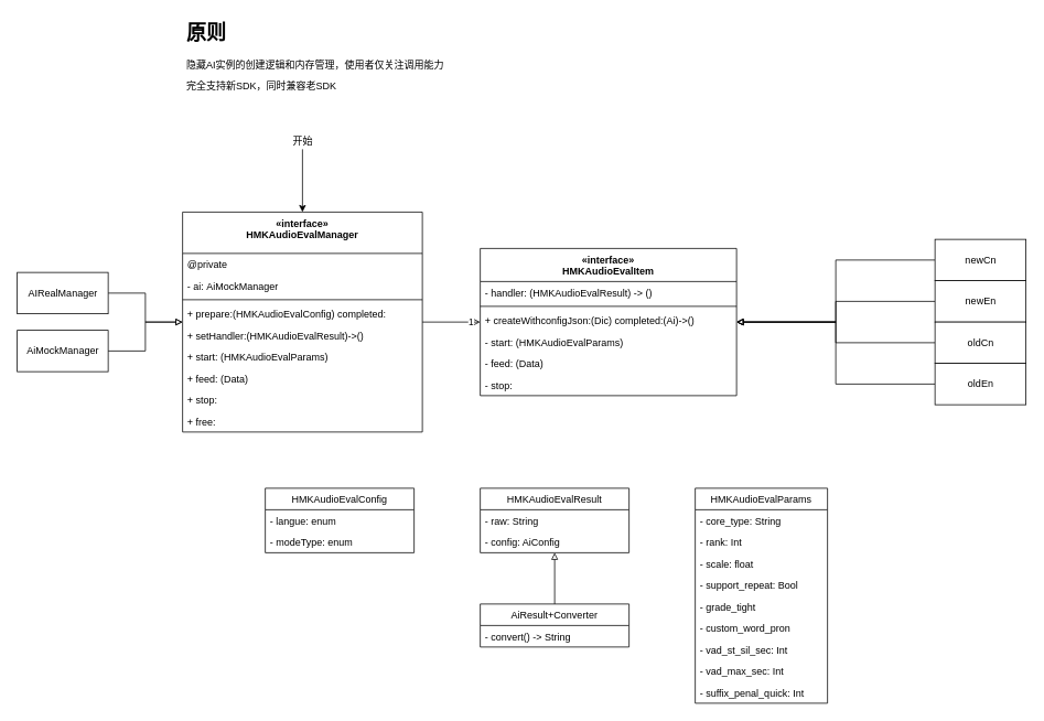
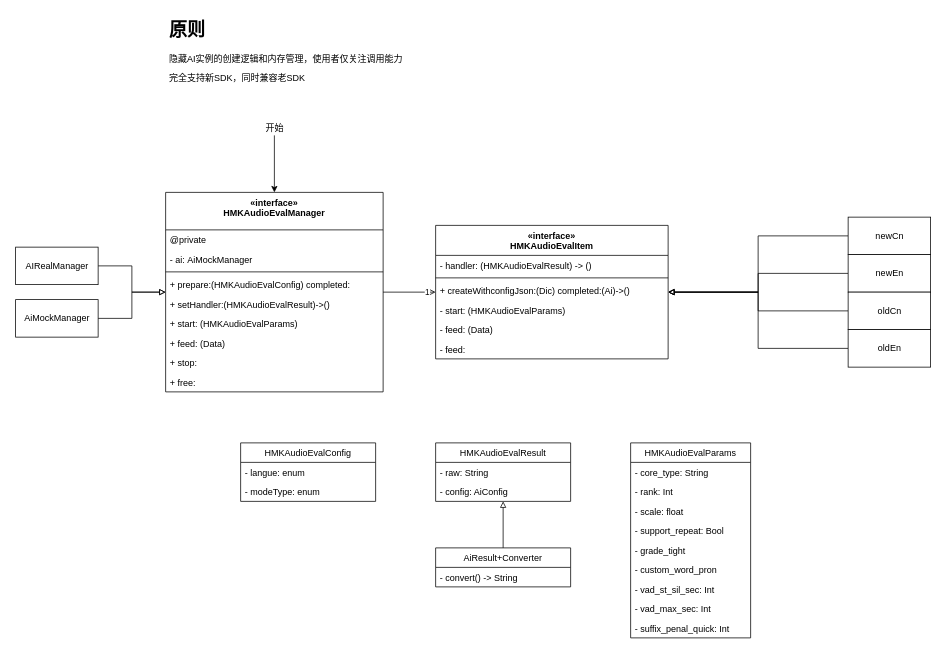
  <mxCell id="0" />
  <mxCell id="1" parent="0" />
  <mxCell id="2" style="edgeStyle=orthogonalEdgeStyle;rounded=0;orthogonalLoop=1;jettySize=auto;html=1;endArrow=block;endFill=0;" parent="1" source="3" target="17" edge="1"><mxGeometry relative="1" as="geometry" /></mxCell>
  <mxCell id="3" value="AiMockManager" style="html=1;shadow=0;" parent="1" vertex="1"><mxGeometry x="20" y="399" width="110" height="50" as="geometry" /></mxCell>
  <mxCell id="4" style="edgeStyle=orthogonalEdgeStyle;rounded=0;orthogonalLoop=1;jettySize=auto;html=1;endArrow=block;endFill=0;" parent="1" source="5" target="17" edge="1"><mxGeometry relative="1" as="geometry" /></mxCell>
  <mxCell id="5" value="AIRealManager" style="html=1;shadow=0;" parent="1" vertex="1"><mxGeometry x="20" y="329" width="110" height="50" as="geometry" /></mxCell>
  <mxCell id="6" value="&lt;h1&gt;原则&lt;/h1&gt;&lt;p&gt;隐藏AI实例的创建逻辑和内存管理，使用者仅关注调用能力&lt;/p&gt;&lt;p&gt;完全支持新SDK，同时兼容老SDK&lt;/p&gt;" style="text;html=1;strokeColor=none;fillColor=none;spacing=5;spacingTop=-20;whiteSpace=wrap;overflow=hidden;rounded=0;shadow=0;" parent="1" vertex="1"><mxGeometry x="220" y="20" width="360" height="100" as="geometry" /></mxCell>
  <mxCell id="7" style="edgeStyle=orthogonalEdgeStyle;rounded=0;orthogonalLoop=1;jettySize=auto;html=1;endArrow=block;endFill=0;" parent="1" source="8" target="27" edge="1"><mxGeometry relative="1" as="geometry" /></mxCell>
  <mxCell id="8" value="newCn" style="html=1;shadow=0;" parent="1" vertex="1"><mxGeometry x="1130" y="289" width="110" height="50" as="geometry" /></mxCell>
  <mxCell id="9" style="edgeStyle=orthogonalEdgeStyle;rounded=0;orthogonalLoop=1;jettySize=auto;html=1;endArrow=block;endFill=0;" parent="1" source="10" target="27" edge="1"><mxGeometry relative="1" as="geometry" /></mxCell>
  <mxCell id="10" value="newEn" style="html=1;shadow=0;" parent="1" vertex="1"><mxGeometry x="1130" y="339" width="110" height="50" as="geometry" /></mxCell>
  <mxCell id="11" style="edgeStyle=orthogonalEdgeStyle;rounded=0;orthogonalLoop=1;jettySize=auto;html=1;endArrow=block;endFill=0;" parent="1" source="12" target="27" edge="1"><mxGeometry relative="1" as="geometry" /></mxCell>
  <mxCell id="12" value="oldCn" style="html=1;shadow=0;" parent="1" vertex="1"><mxGeometry x="1130" y="389" width="110" height="50" as="geometry" /></mxCell>
  <mxCell id="13" style="edgeStyle=orthogonalEdgeStyle;rounded=0;orthogonalLoop=1;jettySize=auto;html=1;endArrow=block;endFill=0;" parent="1" source="14" target="27" edge="1"><mxGeometry relative="1" as="geometry" /></mxCell>
  <mxCell id="14" value="oldEn" style="html=1;shadow=0;" parent="1" vertex="1"><mxGeometry x="1130" y="439" width="110" height="50" as="geometry" /></mxCell>
  <mxCell id="15" style="edgeStyle=orthogonalEdgeStyle;rounded=0;orthogonalLoop=1;jettySize=auto;html=1;endArrow=open;endFill=0;" parent="1" source="17" target="27" edge="1"><mxGeometry relative="1" as="geometry" /></mxCell>
  <mxCell id="16" value="1" style="edgeLabel;html=1;align=center;verticalAlign=middle;resizable=0;points=[];" parent="15" vertex="1" connectable="0"><mxGeometry x="0.652" y="1" relative="1" as="geometry"><mxPoint as="offset" /></mxGeometry></mxCell>
  <mxCell id="17" value="«interface»&#10;HMKAudioEvalManager" style="swimlane;fontStyle=1;align=center;verticalAlign=top;childLayout=stackLayout;horizontal=1;startSize=50;horizontalStack=0;resizeParent=1;resizeParentMax=0;resizeLast=0;collapsible=1;marginBottom=0;" parent="1" vertex="1"><mxGeometry x="220" y="256" width="290" height="266" as="geometry" /></mxCell>
  <mxCell id="18" value="@private" style="text;strokeColor=none;fillColor=none;align=left;verticalAlign=top;spacingLeft=4;spacingRight=4;overflow=hidden;rotatable=0;points=[[0,0.5],[1,0.5]];portConstraint=eastwest;" parent="17" vertex="1"><mxGeometry y="50" width="290" height="26" as="geometry" /></mxCell>
  <mxCell id="19" value="- ai: AiMockManager" style="text;strokeColor=none;fillColor=none;align=left;verticalAlign=top;spacingLeft=4;spacingRight=4;overflow=hidden;rotatable=0;points=[[0,0.5],[1,0.5]];portConstraint=eastwest;" parent="17" vertex="1"><mxGeometry y="76" width="290" height="26" as="geometry" /></mxCell>
  <mxCell id="20" value="" style="line;strokeWidth=1;fillColor=none;align=left;verticalAlign=middle;spacingTop=-1;spacingLeft=3;spacingRight=3;rotatable=0;labelPosition=right;points=[];portConstraint=eastwest;" parent="17" vertex="1"><mxGeometry y="102" width="290" height="8" as="geometry" /></mxCell>
  <mxCell id="21" value="+ prepare:(HMKAudioEvalConfig) completed:" style="text;strokeColor=none;fillColor=none;align=left;verticalAlign=top;spacingLeft=4;spacingRight=4;overflow=hidden;rotatable=0;points=[[0,0.5],[1,0.5]];portConstraint=eastwest;shadow=0;" parent="17" vertex="1"><mxGeometry y="110" width="290" height="26" as="geometry" /></mxCell>
  <mxCell id="22" value="+ setHandler:(HMKAudioEvalResult)-&gt;()" style="text;strokeColor=none;fillColor=none;align=left;verticalAlign=top;spacingLeft=4;spacingRight=4;overflow=hidden;rotatable=0;points=[[0,0.5],[1,0.5]];portConstraint=eastwest;shadow=0;" parent="17" vertex="1"><mxGeometry y="136" width="290" height="26" as="geometry" /></mxCell>
  <mxCell id="23" value="+ start: (HMKAudioEvalParams)" style="text;strokeColor=none;fillColor=none;align=left;verticalAlign=top;spacingLeft=4;spacingRight=4;overflow=hidden;rotatable=0;points=[[0,0.5],[1,0.5]];portConstraint=eastwest;shadow=0;" parent="17" vertex="1"><mxGeometry y="162" width="290" height="26" as="geometry" /></mxCell>
  <mxCell id="24" value="+ feed: (Data)" style="text;strokeColor=none;fillColor=none;align=left;verticalAlign=top;spacingLeft=4;spacingRight=4;overflow=hidden;rotatable=0;points=[[0,0.5],[1,0.5]];portConstraint=eastwest;shadow=0;" parent="17" vertex="1"><mxGeometry y="188" width="290" height="26" as="geometry" /></mxCell>
  <mxCell id="25" value="+ stop: " style="text;strokeColor=none;fillColor=none;align=left;verticalAlign=top;spacingLeft=4;spacingRight=4;overflow=hidden;rotatable=0;points=[[0,0.5],[1,0.5]];portConstraint=eastwest;shadow=0;" parent="17" vertex="1"><mxGeometry y="214" width="290" height="26" as="geometry" /></mxCell>
  <mxCell id="26" value="+ free: " style="text;strokeColor=none;fillColor=none;align=left;verticalAlign=top;spacingLeft=4;spacingRight=4;overflow=hidden;rotatable=0;points=[[0,0.5],[1,0.5]];portConstraint=eastwest;shadow=0;" parent="17" vertex="1"><mxGeometry y="240" width="290" height="26" as="geometry" /></mxCell>
  <mxCell id="27" value="«interface»&#10;HMKAudioEvalItem" style="swimlane;fontStyle=1;align=center;verticalAlign=top;childLayout=stackLayout;horizontal=1;startSize=40;horizontalStack=0;resizeParent=1;resizeParentMax=0;resizeLast=0;collapsible=1;marginBottom=0;shadow=0;" parent="1" vertex="1"><mxGeometry x="580" y="300" width="310" height="178" as="geometry" /></mxCell>
  <mxCell id="28" value="- handler: (HMKAudioEvalResult) -&gt; ()" style="text;strokeColor=none;fillColor=none;align=left;verticalAlign=top;spacingLeft=4;spacingRight=4;overflow=hidden;rotatable=0;points=[[0,0.5],[1,0.5]];portConstraint=eastwest;" parent="27" vertex="1"><mxGeometry y="40" width="310" height="26" as="geometry" /></mxCell>
  <mxCell id="29" value="" style="line;strokeWidth=1;fillColor=none;align=left;verticalAlign=middle;spacingTop=-1;spacingLeft=3;spacingRight=3;rotatable=0;labelPosition=right;points=[];portConstraint=eastwest;" parent="27" vertex="1"><mxGeometry y="66" width="310" height="8" as="geometry" /></mxCell>
  <mxCell id="30" value="+ createWithconfigJson:(Dic) completed:(Ai)-&gt;()" style="text;strokeColor=none;fillColor=none;align=left;verticalAlign=top;spacingLeft=4;spacingRight=4;overflow=hidden;rotatable=0;points=[[0,0.5],[1,0.5]];portConstraint=eastwest;" parent="27" vertex="1"><mxGeometry y="74" width="310" height="26" as="geometry" /></mxCell>
  <mxCell id="31" value="- start: (HMKAudioEvalParams)" style="text;strokeColor=none;fillColor=none;align=left;verticalAlign=top;spacingLeft=4;spacingRight=4;overflow=hidden;rotatable=0;points=[[0,0.5],[1,0.5]];portConstraint=eastwest;" parent="27" vertex="1"><mxGeometry y="100" width="310" height="26" as="geometry" /></mxCell>
  <mxCell id="32" value="- feed: (Data)" style="text;strokeColor=none;fillColor=none;align=left;verticalAlign=top;spacingLeft=4;spacingRight=4;overflow=hidden;rotatable=0;points=[[0,0.5],[1,0.5]];portConstraint=eastwest;" parent="27" vertex="1"><mxGeometry y="126" width="310" height="26" as="geometry" /></mxCell>
- <mxCell id="33" value="- stop: " style="text;strokeColor=none;fillColor=none;align=left;verticalAlign=top;spacingLeft=4;spacingRight=4;overflow=hidden;rotatable=0;points=[[0,0.5],[1,0.5]];portConstraint=eastwest;" parent="27" vertex="1"><mxGeometry y="152" width="310" height="26" as="geometry" /></mxCell>
+ <mxCell id="33" value="- feed: " style="text;strokeColor=none;fillColor=none;align=left;verticalAlign=top;spacingLeft=4;spacingRight=4;overflow=hidden;rotatable=0;points=[[0,0.5],[1,0.5]];portConstraint=eastwest;" parent="27" vertex="1"><mxGeometry y="152" width="310" height="26" as="geometry" /></mxCell>
  <mxCell id="34" value="HMKAudioEvalConfig" style="swimlane;fontStyle=0;childLayout=stackLayout;horizontal=1;startSize=26;fillColor=none;horizontalStack=0;resizeParent=1;resizeParentMax=0;resizeLast=0;collapsible=1;marginBottom=0;shadow=0;" parent="1" vertex="1"><mxGeometry x="320" y="590" width="180" height="78" as="geometry" /></mxCell>
  <mxCell id="35" value="- langue: enum" style="text;strokeColor=none;fillColor=none;align=left;verticalAlign=top;spacingLeft=4;spacingRight=4;overflow=hidden;rotatable=0;points=[[0,0.5],[1,0.5]];portConstraint=eastwest;" parent="34" vertex="1"><mxGeometry y="26" width="180" height="26" as="geometry" /></mxCell>
  <mxCell id="36" value="- modeType: enum" style="text;strokeColor=none;fillColor=none;align=left;verticalAlign=top;spacingLeft=4;spacingRight=4;overflow=hidden;rotatable=0;points=[[0,0.5],[1,0.5]];portConstraint=eastwest;" parent="34" vertex="1"><mxGeometry y="52" width="180" height="26" as="geometry" /></mxCell>
  <mxCell id="37" value="HMKAudioEvalParams" style="swimlane;fontStyle=0;childLayout=stackLayout;horizontal=1;startSize=26;fillColor=none;horizontalStack=0;resizeParent=1;resizeParentMax=0;resizeLast=0;collapsible=1;marginBottom=0;shadow=0;" parent="1" vertex="1"><mxGeometry x="840" y="590" width="160" height="260" as="geometry" /></mxCell>
  <mxCell id="38" value="- core_type: String" style="text;strokeColor=none;fillColor=none;align=left;verticalAlign=top;spacingLeft=4;spacingRight=4;overflow=hidden;rotatable=0;points=[[0,0.5],[1,0.5]];portConstraint=eastwest;" parent="37" vertex="1"><mxGeometry y="26" width="160" height="26" as="geometry" /></mxCell>
  <mxCell id="39" value="- rank: Int" style="text;strokeColor=none;fillColor=none;align=left;verticalAlign=top;spacingLeft=4;spacingRight=4;overflow=hidden;rotatable=0;points=[[0,0.5],[1,0.5]];portConstraint=eastwest;" parent="37" vertex="1"><mxGeometry y="52" width="160" height="26" as="geometry" /></mxCell>
  <mxCell id="40" value="- scale: float" style="text;strokeColor=none;fillColor=none;align=left;verticalAlign=top;spacingLeft=4;spacingRight=4;overflow=hidden;rotatable=0;points=[[0,0.5],[1,0.5]];portConstraint=eastwest;" parent="37" vertex="1"><mxGeometry y="78" width="160" height="26" as="geometry" /></mxCell>
  <mxCell id="41" value="- support_repeat: Bool" style="text;strokeColor=none;fillColor=none;align=left;verticalAlign=top;spacingLeft=4;spacingRight=4;overflow=hidden;rotatable=0;points=[[0,0.5],[1,0.5]];portConstraint=eastwest;" parent="37" vertex="1"><mxGeometry y="104" width="160" height="26" as="geometry" /></mxCell>
  <mxCell id="42" value="- grade_tight" style="text;strokeColor=none;fillColor=none;align=left;verticalAlign=top;spacingLeft=4;spacingRight=4;overflow=hidden;rotatable=0;points=[[0,0.5],[1,0.5]];portConstraint=eastwest;" parent="37" vertex="1"><mxGeometry y="130" width="160" height="26" as="geometry" /></mxCell>
  <mxCell id="43" value="- custom_word_pron" style="text;strokeColor=none;fillColor=none;align=left;verticalAlign=top;spacingLeft=4;spacingRight=4;overflow=hidden;rotatable=0;points=[[0,0.5],[1,0.5]];portConstraint=eastwest;" parent="37" vertex="1"><mxGeometry y="156" width="160" height="26" as="geometry" /></mxCell>
  <mxCell id="44" value="- vad_st_sil_sec: Int" style="text;strokeColor=none;fillColor=none;align=left;verticalAlign=top;spacingLeft=4;spacingRight=4;overflow=hidden;rotatable=0;points=[[0,0.5],[1,0.5]];portConstraint=eastwest;" parent="37" vertex="1"><mxGeometry y="182" width="160" height="26" as="geometry" /></mxCell>
  <mxCell id="45" value="- vad_max_sec: Int" style="text;strokeColor=none;fillColor=none;align=left;verticalAlign=top;spacingLeft=4;spacingRight=4;overflow=hidden;rotatable=0;points=[[0,0.5],[1,0.5]];portConstraint=eastwest;" parent="37" vertex="1"><mxGeometry y="208" width="160" height="26" as="geometry" /></mxCell>
  <mxCell id="46" value="- suffix_penal_quick: Int" style="text;strokeColor=none;fillColor=none;align=left;verticalAlign=top;spacingLeft=4;spacingRight=4;overflow=hidden;rotatable=0;points=[[0,0.5],[1,0.5]];portConstraint=eastwest;" parent="37" vertex="1"><mxGeometry y="234" width="160" height="26" as="geometry" /></mxCell>
  <mxCell id="47" value="HMKAudioEvalResult" style="swimlane;fontStyle=0;childLayout=stackLayout;horizontal=1;startSize=26;fillColor=none;horizontalStack=0;resizeParent=1;resizeParentMax=0;resizeLast=0;collapsible=1;marginBottom=0;shadow=0;" parent="1" vertex="1"><mxGeometry x="580" y="590" width="180" height="78" as="geometry" /></mxCell>
  <mxCell id="48" value="- raw: String" style="text;strokeColor=none;fillColor=none;align=left;verticalAlign=top;spacingLeft=4;spacingRight=4;overflow=hidden;rotatable=0;points=[[0,0.5],[1,0.5]];portConstraint=eastwest;" parent="47" vertex="1"><mxGeometry y="26" width="180" height="26" as="geometry" /></mxCell>
  <mxCell id="49" value="- config: AiConfig" style="text;strokeColor=none;fillColor=none;align=left;verticalAlign=top;spacingLeft=4;spacingRight=4;overflow=hidden;rotatable=0;points=[[0,0.5],[1,0.5]];portConstraint=eastwest;" parent="47" vertex="1"><mxGeometry y="52" width="180" height="26" as="geometry" /></mxCell>
  <mxCell id="50" style="edgeStyle=orthogonalEdgeStyle;rounded=0;orthogonalLoop=1;jettySize=auto;html=1;endArrow=block;endFill=0;" parent="1" source="51" target="47" edge="1"><mxGeometry relative="1" as="geometry" /></mxCell>
  <mxCell id="51" value="AiResult+Converter" style="swimlane;fontStyle=0;childLayout=stackLayout;horizontal=1;startSize=26;fillColor=none;horizontalStack=0;resizeParent=1;resizeParentMax=0;resizeLast=0;collapsible=1;marginBottom=0;shadow=0;" parent="1" vertex="1"><mxGeometry x="580" y="730" width="180" height="52" as="geometry" /></mxCell>
  <mxCell id="52" value="- convert() -&gt; String" style="text;strokeColor=none;fillColor=none;align=left;verticalAlign=top;spacingLeft=4;spacingRight=4;overflow=hidden;rotatable=0;points=[[0,0.5],[1,0.5]];portConstraint=eastwest;" parent="51" vertex="1"><mxGeometry y="26" width="180" height="26" as="geometry" /></mxCell>
  <mxCell id="53" style="edgeStyle=orthogonalEdgeStyle;rounded=0;orthogonalLoop=1;jettySize=auto;html=1;entryX=0.5;entryY=0;entryDx=0;entryDy=0;endArrow=classic;endFill=1;" parent="1" source="54" target="17" edge="1"><mxGeometry relative="1" as="geometry" /></mxCell>
  <mxCell id="54" value="开始" style="text;html=1;align=center;verticalAlign=middle;resizable=0;points=[];autosize=1;" parent="1" vertex="1"><mxGeometry x="345" y="160" width="40" height="20" as="geometry" /></mxCell>
